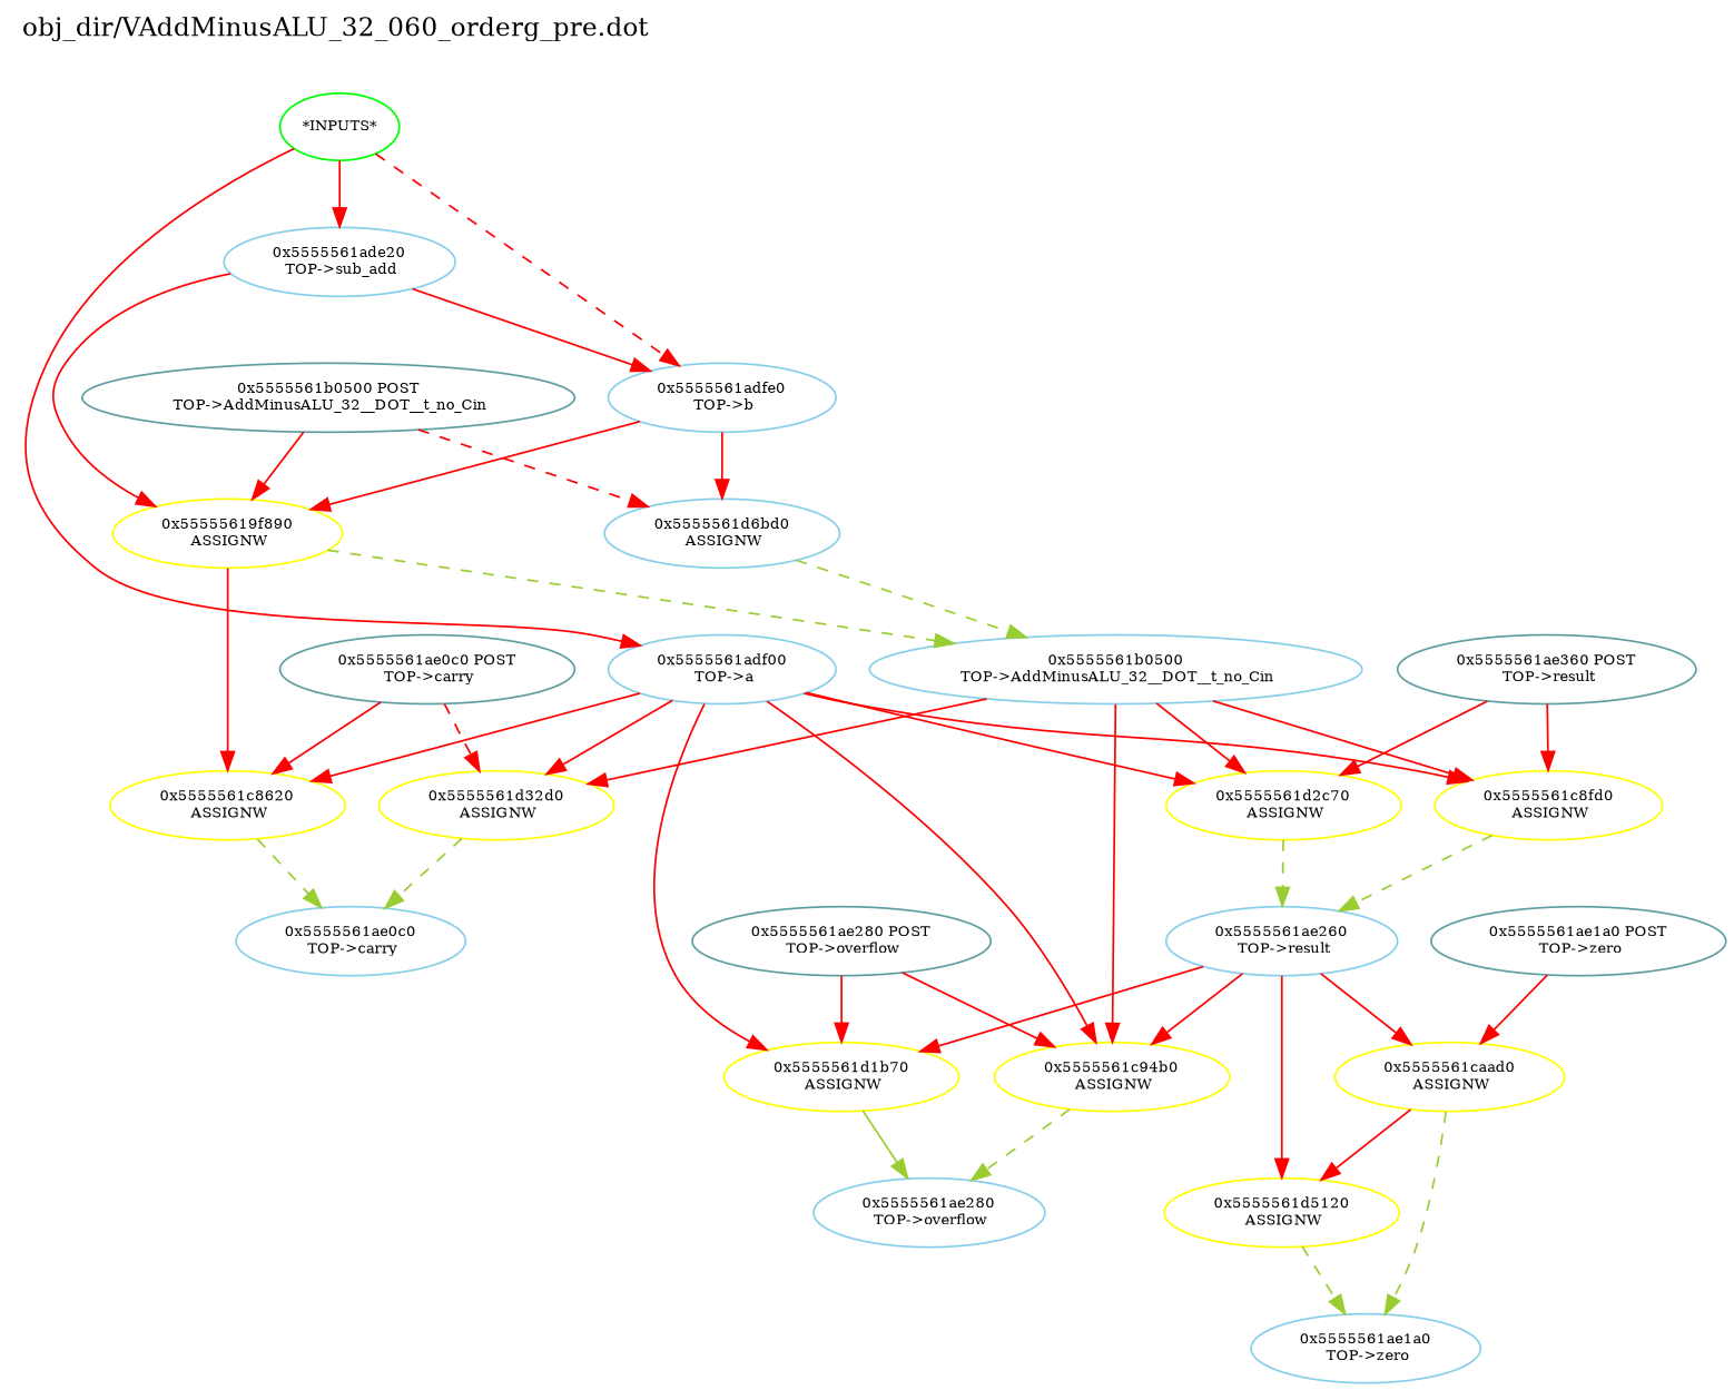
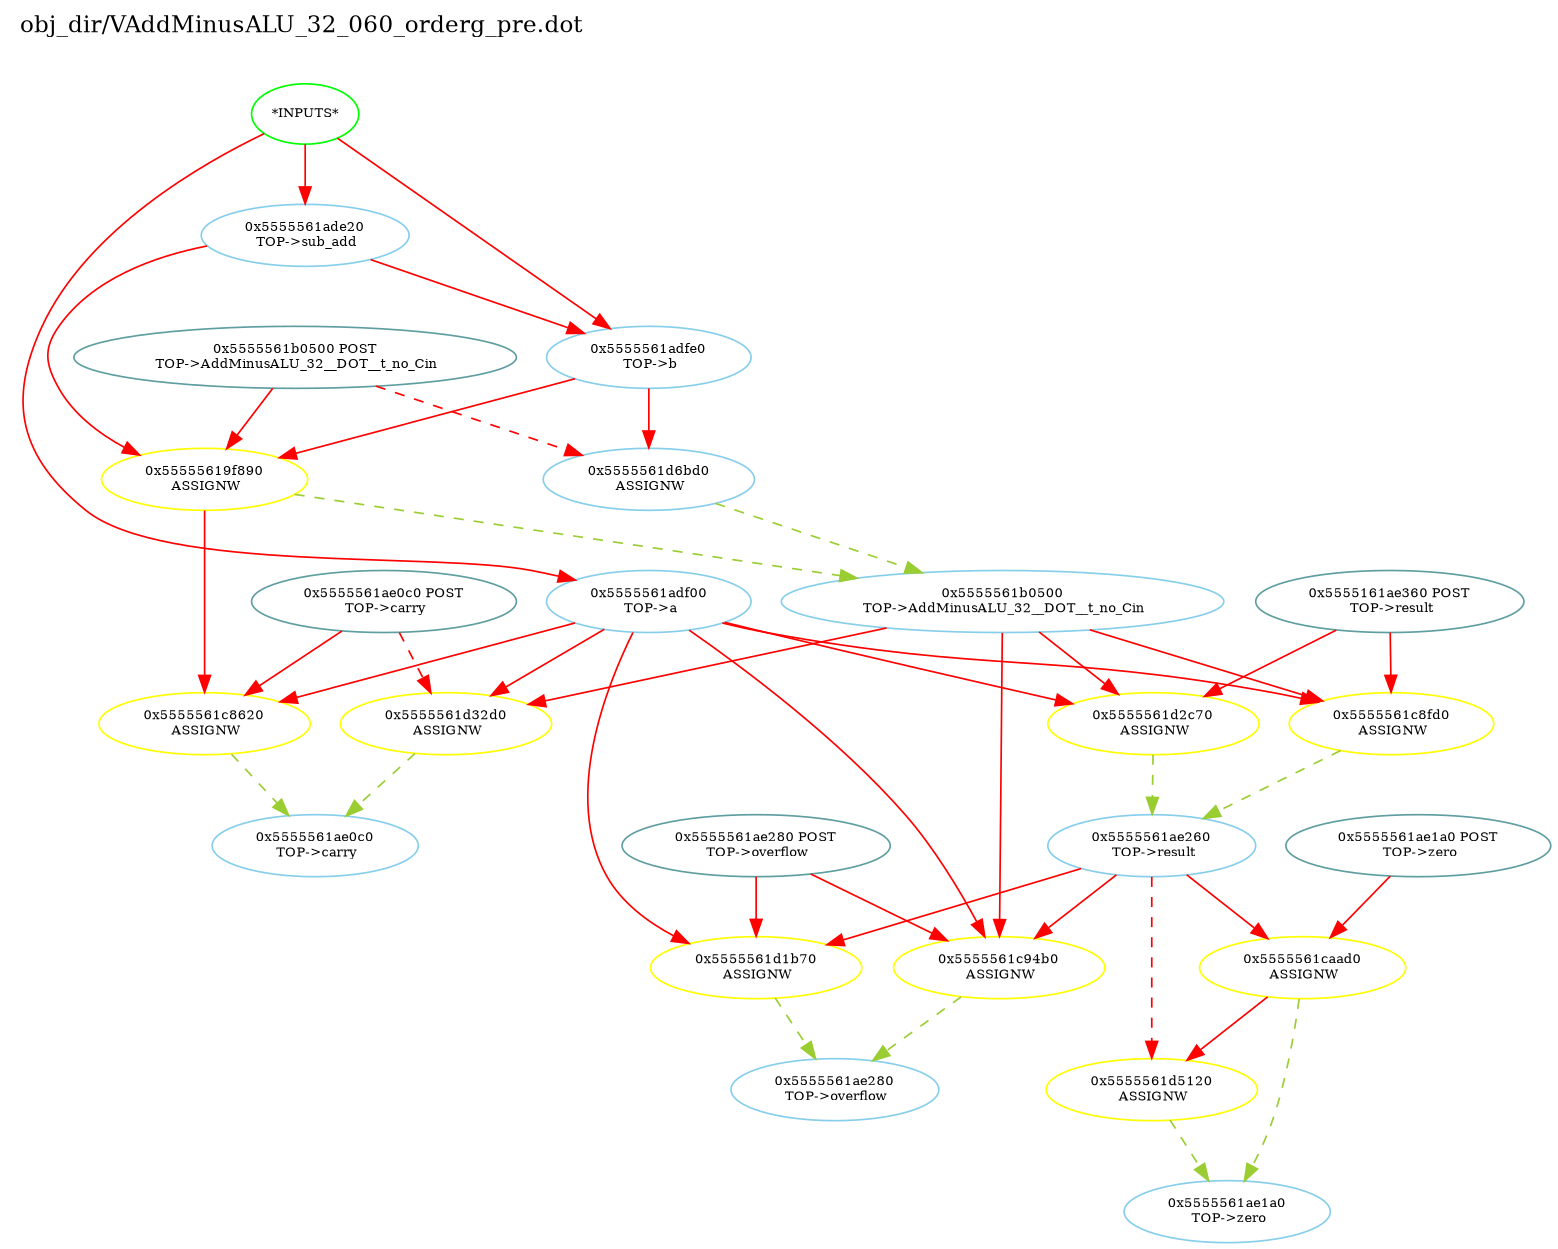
  digraph {
    label="obj_dir/VAddMinusALU_32_060_orderg_pre.dot"
    labeljust=l
    labelloc=t
    rankdir=TB
    node [color=skyblue fontsize=8]
    edge [color=red fontsize=8 weight=8]
    n1 [color=green label="*INPUTS*"]
    n2 [label="0x5555561ade20\n TOP->sub_add"]
    n3 [label="0x5555561adf00\n TOP->a"]
    n4 [label="0x5555561adfe0\n TOP->b"]
    n5 [color=yellow label="0x55555619f890\n ASSIGNW"]
    n6 [color=yellow label="0x5555561c8620\n ASSIGNW"]
    n7 [color=yellow label="0x5555561c8fd0\n ASSIGNW"]
    n8 [color=yellow label="0x5555561c94b0\n ASSIGNW"]
    n9 [color=yellow label="0x5555561d32d0\n ASSIGNW"]
    n10 [color=yellow label="0x5555561d2c70\n ASSIGNW"]
    n11 [color=yellow label="0x5555561d1b70\n ASSIGNW"]
    n12 [label="0x5555561d6bd0\n ASSIGNW"]
    n13 [label="0x5555561b0500\n TOP->AddMinusALU_32__DOT__t_no_Cin"]
    n14 [label="0x5555561ae0c0\n TOP->carry"]
    n15 [label="0x5555561ae260\n TOP->result"]
    n16 [label="0x5555561ae280\n TOP->overflow"]
    n17 [color=CadetBlue label="0x5555561b0500 POST\n TOP->AddMinusALU_32__DOT__t_no_Cin"]
    n18 [color=CadetBlue label="0x5555561ae0c0 POST\n TOP->carry"]
    n19 [color=yellow label="0x5555561caad0\n ASSIGNW"]
    n20 [color=yellow label="0x5555561d5120\n ASSIGNW"]
    n21 [label="0x5555561ae1a0\n TOP->zero"]
-   n22 [color=CadetBlue label="0x5555561ae360 POST\n TOP->result"]
+   n22 [color=CadetBlue label="0x5555161ae360 POST\n TOP->result"]
    n23 [color=CadetBlue label="0x5555561ae280 POST\n TOP->overflow"]
    n24 [color=CadetBlue label="0x5555561ae1a0 POST\n TOP->zero"]
    n1 -> n2 [weight=1]
    n1 -> n3 [weight=1]
-   n1 -> n4 [weight=1 style=dashed]
+   n1 -> n4 [weight=1]
    n2 -> n4
    n2 -> n5
    n3 -> n6
    n3 -> n7
    n3 -> n8
    n3 -> n9
    n3 -> n10
    n3 -> n11
    n4 -> n5
    n4 -> n12
    n5 -> n6
    n5 -> n13 [color=yellowGreen style=dashed weight=1]
    n6 -> n14 [color=yellowGreen style=dashed weight=1]
    n7 -> n15 [color=yellowGreen style=dashed weight=1]
    n8 -> n16 [color=yellowGreen style=dashed weight=1]
    n9 -> n14 [color=yellowGreen style=dashed weight=1]
    n10 -> n15 [color=yellowGreen style=dashed weight=1]
-   n11 -> n16 [color=yellowGreen style=solid weight=1]
+   n11 -> n16 [color=yellowGreen style=dashed weight=1]
    n12 -> n13 [color=yellowGreen style=dashed weight=1]
    n13 -> n7
    n13 -> n8
    n13 -> n9
    n13 -> n10
    n15 -> n8
    n15 -> n11
    n15 -> n19
-   n15 -> n20
+   n15 -> n20 [style=dashed]
    n17 -> n5 [weight=2]
    n17 -> n12 [style=dashed weight=2]
    n18 -> n6 [weight=2]
    n18 -> n9 [style=dashed weight=2]
    n19 -> n20 [weight=2]
    n19 -> n21 [color=yellowGreen style=dashed weight=1]
    n20 -> n21 [color=yellowGreen style=dashed weight=1]
    n22 -> n7 [weight=2]
    n22 -> n10 [weight=2]
    n23 -> n8 [weight=2]
    n23 -> n11 [weight=2]
    n24 -> n19 [weight=2]
  }
